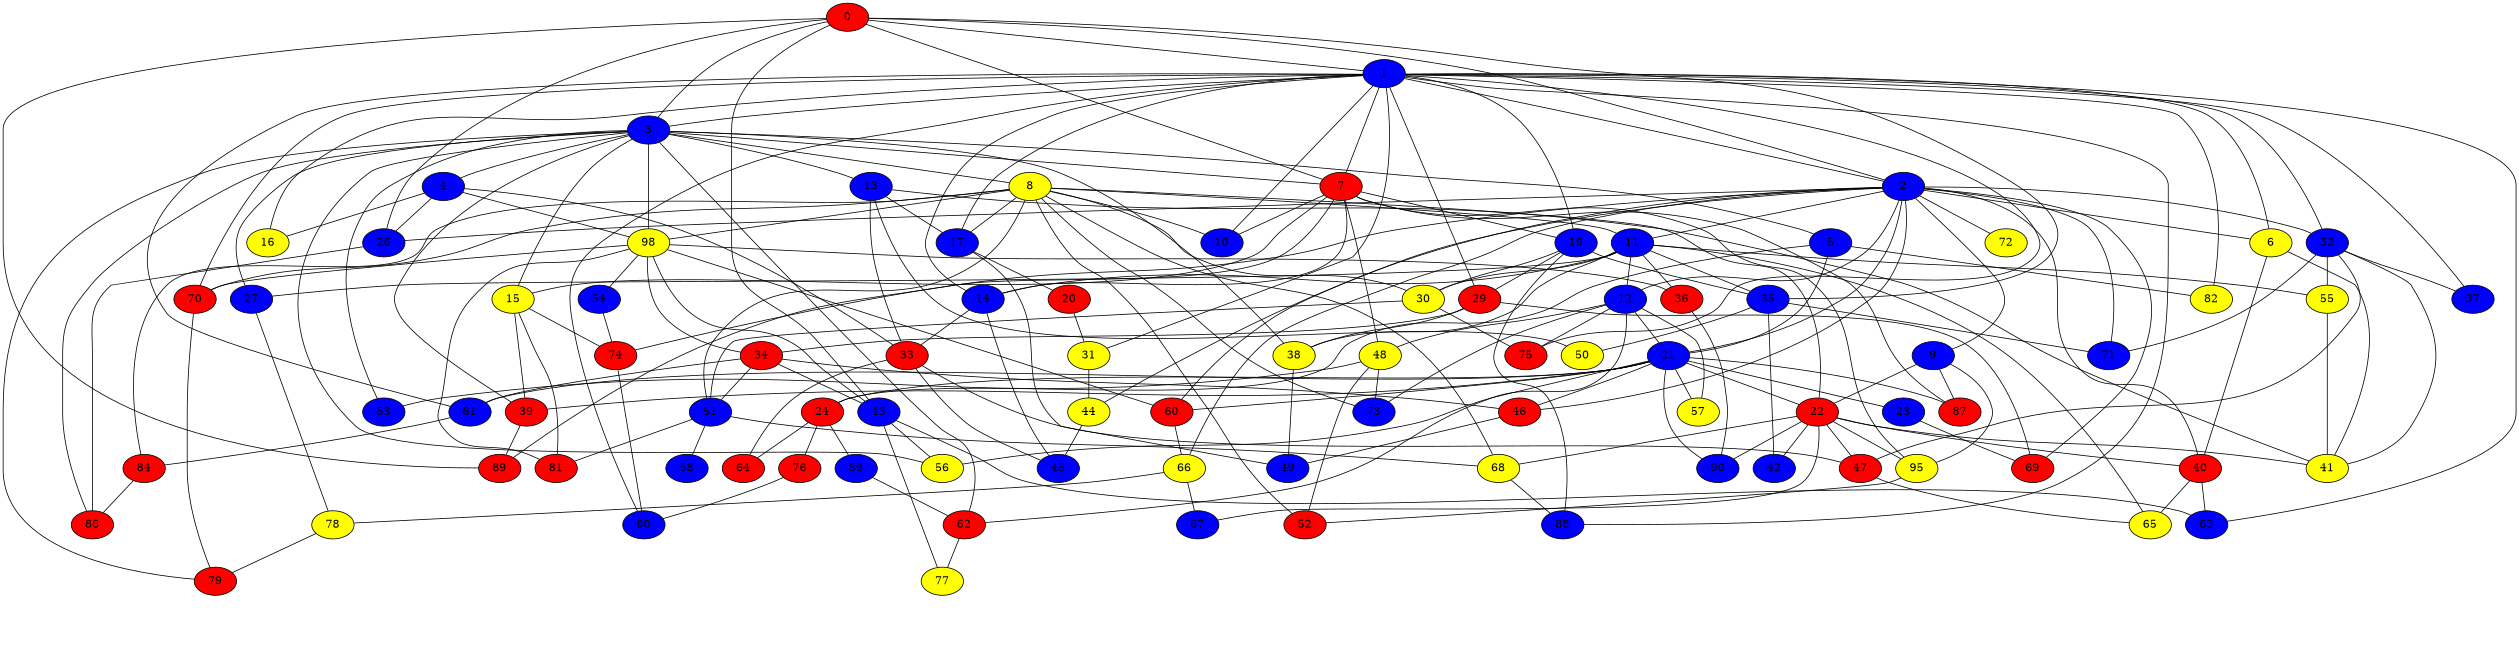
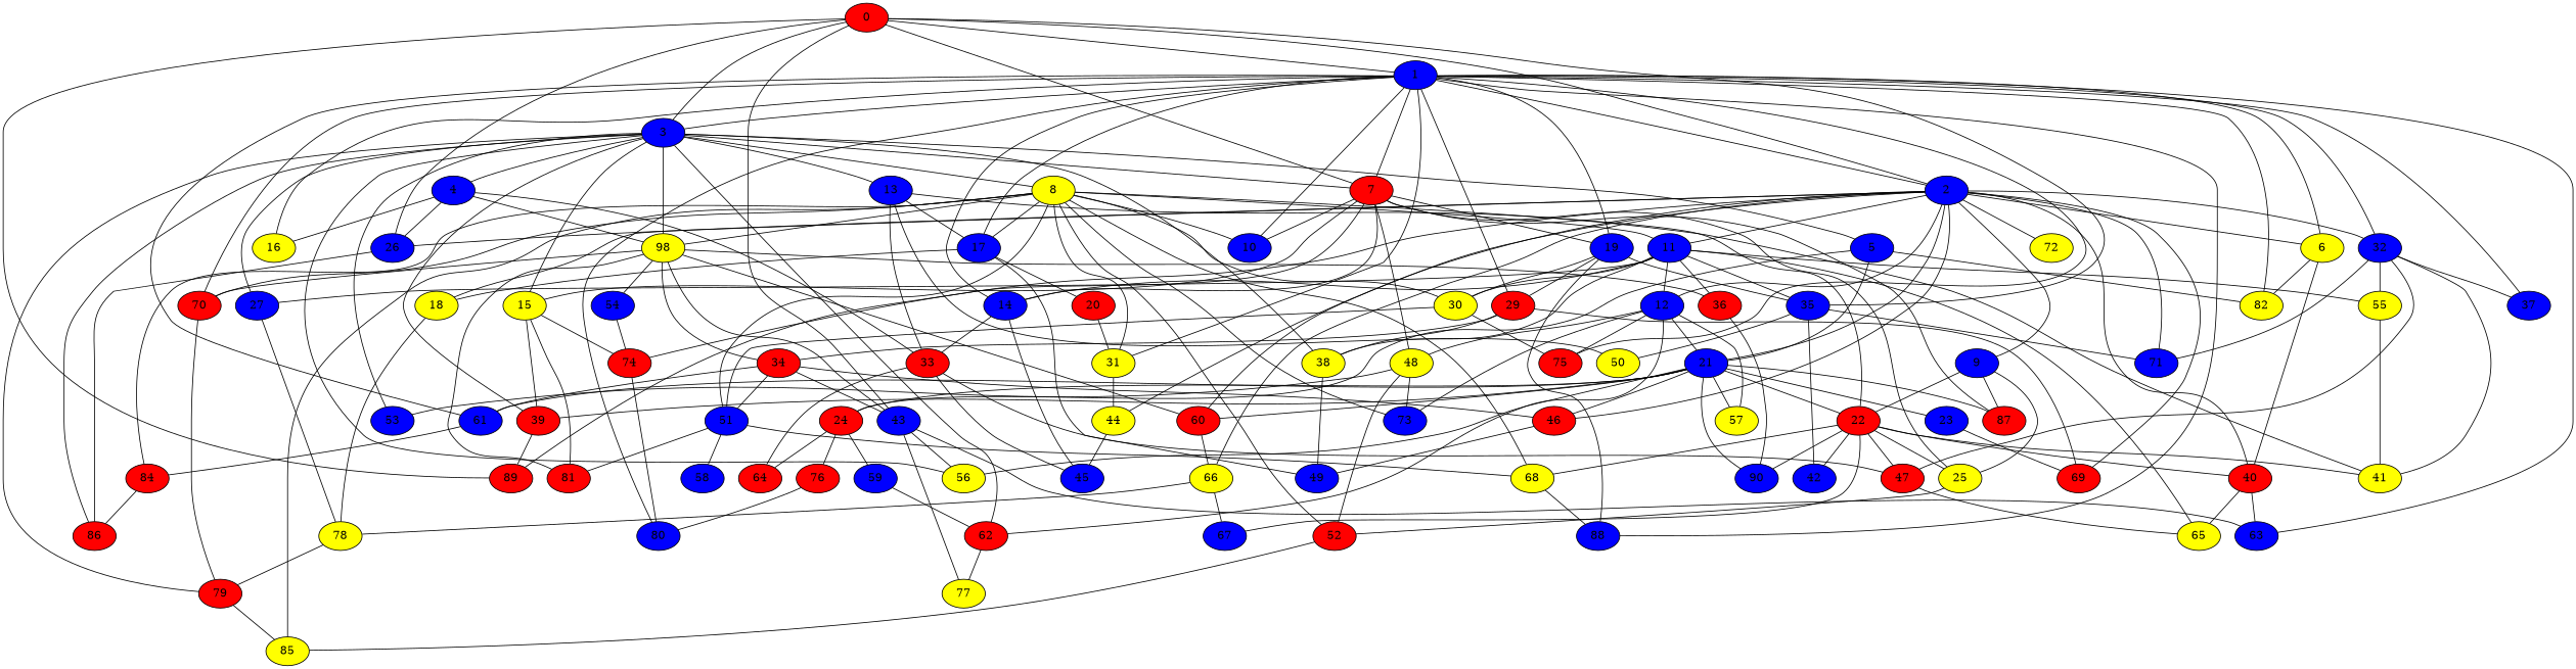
  graph {
    node [fillcolor=blue style=filled]
    0 [fillcolor=red]
    1
    2
    3
    7 [fillcolor=red]
    26
    35
    43
    89 [fillcolor=red]
    6 [fillcolor=yellow]
    10
    14
    16 [fillcolor=yellow]
    17
    19
    29 [fillcolor=red]
    31 [fillcolor=yellow]
    32
    37
    61
    63
    70 [fillcolor=red]
    75 [fillcolor=red]
    80
    82 [fillcolor=yellow]
    88
    9
    11
    12
+   18 [fillcolor=yellow]
    21
    40 [fillcolor=red]
    44 [fillcolor=yellow]
    46 [fillcolor=red]
    60 [fillcolor=red]
    66 [fillcolor=yellow]
    69 [fillcolor=red]
    71
    72 [fillcolor=yellow]
    74 [fillcolor=red]
    4
    5
    8 [fillcolor=yellow]
    13
    15 [fillcolor=yellow]
    27
    n47 [fillcolor=yellow label=98]
    38 [fillcolor=yellow]
    39 [fillcolor=red]
    53
    56 [fillcolor=yellow]
    62 [fillcolor=red]
    79 [fillcolor=red]
    86 [fillcolor=red]
-   25 [fillcolor=yellow label=95]
+   25 [fillcolor=yellow]
    48 [fillcolor=yellow]
    87 [fillcolor=red]
    50 [fillcolor=yellow]
    42
    77 [fillcolor=yellow]
    33 [fillcolor=red]
    45
    20 [fillcolor=red]
    49
    30 [fillcolor=yellow]
    34 [fillcolor=red]
    55 [fillcolor=yellow]
    41 [fillcolor=yellow]
    47 [fillcolor=red]
    84 [fillcolor=red]
    22 [fillcolor=red]
    36 [fillcolor=red]
    65 [fillcolor=yellow]
    73
    57 [fillcolor=yellow]
    78 [fillcolor=yellow]
    24 [fillcolor=red]
    23
    90
    67
    51
    52 [fillcolor=red]
    68 [fillcolor=yellow]
+   85 [fillcolor=yellow]
    81 [fillcolor=red]
    54
    64 [fillcolor=red]
    59
    76 [fillcolor=red]
    58
    0 -- 1
    0 -- 2
    0 -- 3
    0 -- 7
    0 -- 26
    0 -- 35
    0 -- 43
    0 -- 89
    1 -- 2
    1 -- 3
    1 -- 7
    1 -- 6
    1 -- 10
    1 -- 14
    1 -- 16
    1 -- 17
    1 -- 19
    1 -- 29
    1 -- 31
    1 -- 32
    1 -- 37
    1 -- 61
    1 -- 63
    1 -- 70
    1 -- 75
    1 -- 80
    1 -- 82
    1 -- 88
    2 -- 26
    2 -- 6
    2 -- 32
    2 -- 9
    2 -- 11
    2 -- 12
+   2 -- 18
    2 -- 21
    2 -- 40
    2 -- 44
    2 -- 46
    2 -- 60
    2 -- 66
    2 -- 69
    2 -- 71
    2 -- 72
    2 -- 74
    3 -- 7
    3 -- 4
    3 -- 5
    3 -- 8
    3 -- 13
    3 -- 15
    3 -- 27
    3 -- n47
    3 -- 38
    3 -- 39
    3 -- 53
    3 -- 56
    3 -- 62
    3 -- 79
    3 -- 86
    7 -- 89
    7 -- 10
    7 -- 14
    7 -- 19
    7 -- 15
    7 -- 25
    7 -- 48
    7 -- 87
    26 -- 86
    35 -- 71
    35 -- 50
    35 -- 42
    43 -- 63
    43 -- 56
    43 -- 77
-   6 -- 41
+   6 -- 82
    6 -- 40
    14 -- 33
    14 -- 45
+   17 -- 18
    17 -- 20
    17 -- 49
    19 -- 35
    19 -- 29
    19 -- 88
    19 -- 30
    29 -- 69
    29 -- 38
    29 -- 34
    31 -- 44
    32 -- 37
    32 -- 71
    32 -- 55
    32 -- 41
    32 -- 47
    61 -- 84
    70 -- 79
    9 -- 25
    9 -- 87
    9 -- 22
    11 -- 35
    11 -- 14
    11 -- 12
    11 -- 27
    11 -- 38
    11 -- 30
    11 -- 55
    11 -- 36
    11 -- 65
    12 -- 75
    12 -- 21
    12 -- 62
    12 -- 48
    12 -- 73
    12 -- 57
+   18 -- 78
    21 -- 61
    21 -- 46
    21 -- 60
    21 -- 39
    21 -- 56
    21 -- 87
    21 -- 22
    21 -- 57
    21 -- 24
    21 -- 23
    21 -- 90
    40 -- 63
    40 -- 65
    44 -- 45
    46 -- 49
    60 -- 66
    66 -- 78
    66 -- 67
    74 -- 80
    4 -- 26
    4 -- 16
    4 -- n47
    4 -- 33
    5 -- 82
    5 -- 21
    5 -- 24
    8 -- 10
    8 -- 17
+   8 -- 31
    8 -- 70
    8 -- 11
    8 -- n47
    8 -- 30
    8 -- 84
    8 -- 22
    8 -- 73
    8 -- 51
    8 -- 52
    8 -- 68
+   8 -- 85
    13 -- 17
    13 -- 50
    13 -- 33
    13 -- 41
    15 -- 74
    15 -- 39
    15 -- 81
    27 -- 78
    n47 -- 43
    n47 -- 70
    n47 -- 60
    n47 -- 34
    n47 -- 36
    n47 -- 81
    n47 -- 54
    38 -- 49
    39 -- 89
    62 -- 77
+   79 -- 85
    25 -- 52
    48 -- 53
    48 -- 73
    48 -- 52
    33 -- 45
    33 -- 47
    33 -- 64
    20 -- 31
    30 -- 75
    30 -- 51
    34 -- 43
    34 -- 61
    34 -- 46
    34 -- 51
    55 -- 41
    47 -- 65
    84 -- 86
    22 -- 40
    22 -- 25
    22 -- 42
    22 -- 41
    22 -- 47
    22 -- 90
    22 -- 67
    22 -- 68
    36 -- 90
    78 -- 79
    24 -- 64
    24 -- 59
    24 -- 76
    23 -- 69
    51 -- 68
    51 -- 81
    51 -- 58
+   52 -- 85
    68 -- 88
    54 -- 74
    59 -- 62
    76 -- 80
  }
